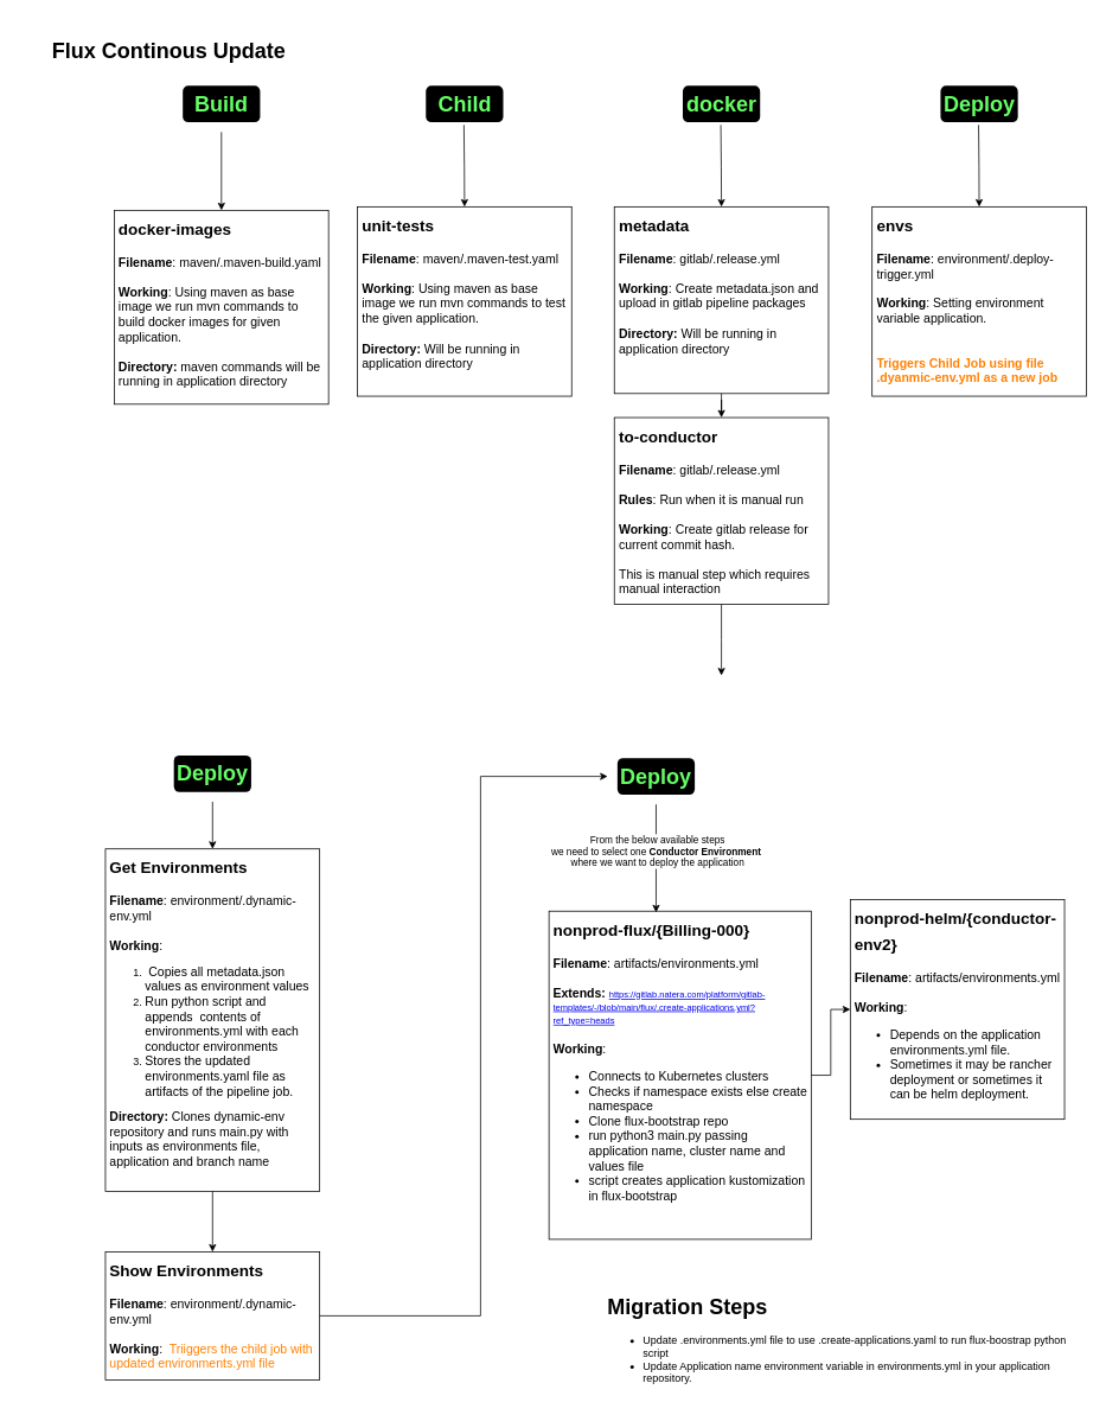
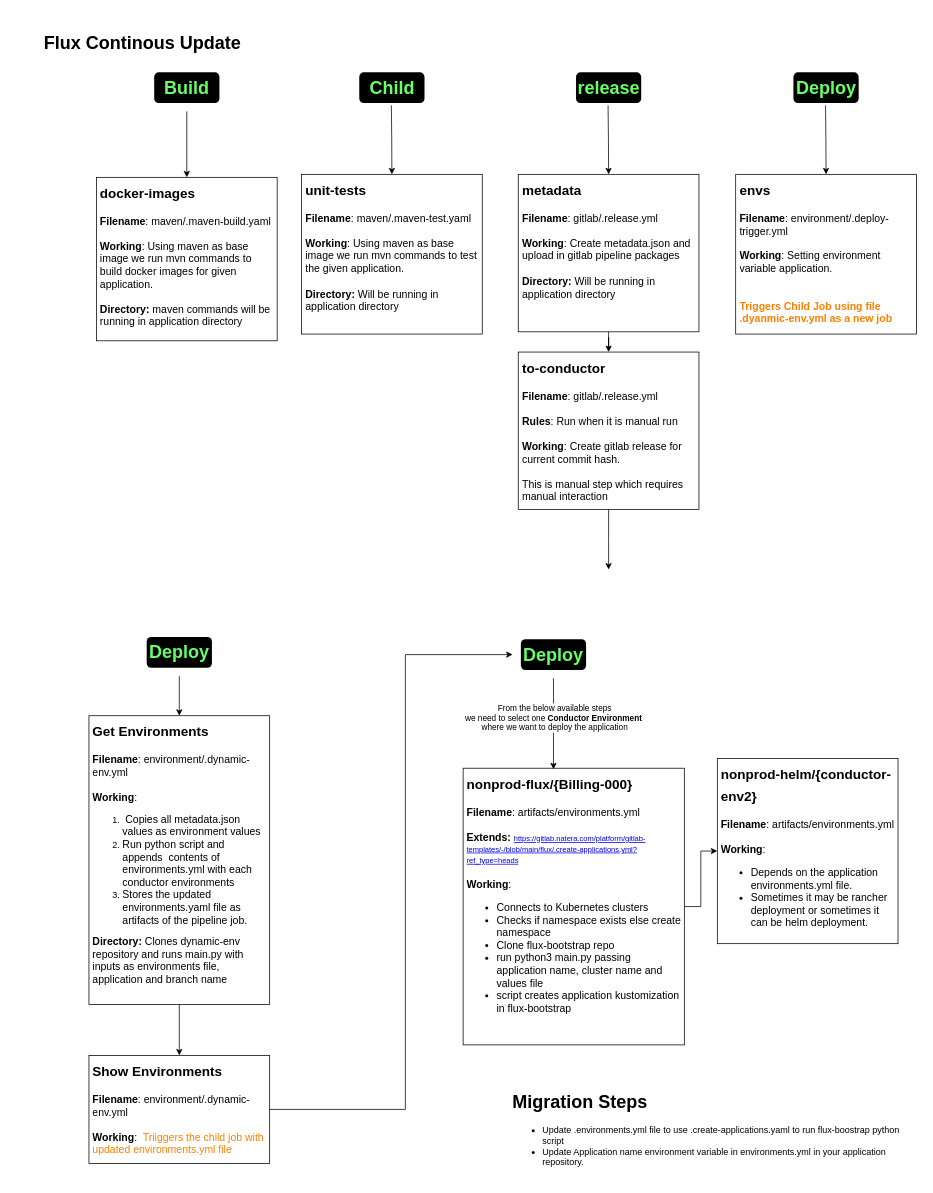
  <mxCell id="0" />
  <mxCell id="1" parent="0" />
  <mxCell id="2" style="edgeStyle=orthogonalEdgeStyle;rounded=0;orthogonalLoop=1;jettySize=auto;html=1;entryX=0.5;entryY=0;entryDx=0;entryDy=0;" parent="1" source="3" target="4" edge="1"><mxGeometry relative="1" as="geometry" /></mxCell>
  <mxCell id="3" value="&lt;font color=&quot;#66ff66&quot; style=&quot;font-size: 24px;&quot;&gt;&lt;b style=&quot;background-color: rgb(0, 0, 0);&quot;&gt;Build&lt;/b&gt;&lt;/font&gt;" style="text;html=1;strokeColor=none;fillColor=#000000;align=center;verticalAlign=middle;whiteSpace=wrap;rounded=1;perimeterSpacing=11;shadow=0;strokeWidth=1;dashed=1;" parent="1" vertex="1"><mxGeometry x="205" y="96" width="87" height="41" as="geometry" /></mxCell>
  <mxCell id="4" value="&lt;h1&gt;&lt;font style=&quot;font-size: 18px;&quot;&gt;docker-images&lt;/font&gt;&lt;/h1&gt;&lt;div&gt;&lt;font style=&quot;font-size: 14px;&quot;&gt;&lt;b&gt;Filename&lt;/b&gt;: maven/.maven-build.yaml&lt;/font&gt;&lt;/div&gt;&lt;div&gt;&lt;font style=&quot;font-size: 14px;&quot;&gt;&lt;br&gt;&lt;/font&gt;&lt;/div&gt;&lt;div&gt;&lt;font style=&quot;font-size: 14px;&quot;&gt;&lt;b&gt;Working&lt;/b&gt;: Using maven as base image we run mvn commands to build docker images for given application.&amp;nbsp;&lt;/font&gt;&lt;/div&gt;&lt;div&gt;&lt;font style=&quot;font-size: 14px;&quot;&gt;&lt;b&gt;&lt;br&gt;&lt;/b&gt;&lt;/font&gt;&lt;/div&gt;&lt;div&gt;&lt;font style=&quot;font-size: 14px;&quot;&gt;&lt;b&gt;Directory: &lt;/b&gt;maven commands will be running in application directory&lt;br&gt;&lt;br&gt;&lt;br&gt;&lt;/font&gt;&lt;/div&gt;" style="text;html=1;strokeColor=default;fillColor=none;spacing=5;spacingTop=-20;whiteSpace=wrap;overflow=hidden;rounded=0;" parent="1" vertex="1"><mxGeometry x="128" y="236" width="241" height="218" as="geometry" /></mxCell>
  <mxCell id="5" style="edgeStyle=orthogonalEdgeStyle;rounded=0;orthogonalLoop=1;jettySize=auto;html=1;entryX=0.5;entryY=0;entryDx=0;entryDy=0;" parent="1" target="6" edge="1"><mxGeometry relative="1" as="geometry"><mxPoint x="521.3" y="140" as="sourcePoint" /></mxGeometry></mxCell>
  <mxCell id="6" value="&lt;h1&gt;&lt;span style=&quot;font-size: 18px;&quot;&gt;unit-tests&lt;/span&gt;&lt;/h1&gt;&lt;div&gt;&lt;font style=&quot;font-size: 14px;&quot;&gt;&lt;b&gt;Filename&lt;/b&gt;: maven/.maven-test.yaml&lt;/font&gt;&lt;/div&gt;&lt;div&gt;&lt;font style=&quot;font-size: 14px;&quot;&gt;&lt;b&gt;&lt;br&gt;&lt;/b&gt;&lt;/font&gt;&lt;/div&gt;&lt;div&gt;&lt;font style=&quot;font-size: 14px;&quot;&gt;&lt;b&gt;Working&lt;/b&gt;: Using maven as base image we run mvn commands to test the given application.&amp;nbsp;&lt;/font&gt;&lt;/div&gt;&lt;div&gt;&lt;font style=&quot;font-size: 14px;&quot;&gt;&lt;br&gt;&lt;/font&gt;&lt;/div&gt;&lt;div&gt;&lt;span style=&quot;font-size: 14px;&quot;&gt;&lt;b&gt;Directory: &lt;/b&gt;Will be running in application directory&lt;/span&gt;&lt;/div&gt;" style="text;html=1;strokeColor=default;fillColor=none;spacing=5;spacingTop=-20;whiteSpace=wrap;overflow=hidden;rounded=0;" parent="1" vertex="1"><mxGeometry x="401.5" y="232" width="241" height="213" as="geometry" /></mxCell>
  <mxCell id="7" value="&lt;font color=&quot;#66ff66&quot; style=&quot;font-size: 24px;&quot;&gt;&lt;b style=&quot;background-color: rgb(0, 0, 0);&quot;&gt;Child&lt;/b&gt;&lt;/font&gt;" style="text;html=1;strokeColor=none;fillColor=#000000;align=center;verticalAlign=middle;whiteSpace=wrap;rounded=1;perimeterSpacing=11;shadow=0;strokeWidth=1;dashed=1;" parent="1" vertex="1"><mxGeometry x="478.5" y="96" width="87" height="41" as="geometry" /></mxCell>
  <mxCell id="8" style="edgeStyle=orthogonalEdgeStyle;rounded=0;orthogonalLoop=1;jettySize=auto;html=1;entryX=0.5;entryY=0;entryDx=0;entryDy=0;" parent="1" target="10" edge="1"><mxGeometry relative="1" as="geometry"><mxPoint x="810.3" y="140" as="sourcePoint" /></mxGeometry></mxCell>
  <mxCell id="9" style="edgeStyle=orthogonalEdgeStyle;rounded=0;orthogonalLoop=1;jettySize=auto;html=1;exitX=0.5;exitY=1;exitDx=0;exitDy=0;" parent="1" source="10" target="13" edge="1"><mxGeometry relative="1" as="geometry" /></mxCell>
  <mxCell id="10" value="&lt;h1&gt;&lt;span style=&quot;font-size: 18px;&quot;&gt;metadata&lt;/span&gt;&lt;/h1&gt;&lt;div&gt;&lt;font style=&quot;font-size: 14px;&quot;&gt;&lt;b&gt;Filename&lt;/b&gt;: gitlab/.release.yml&lt;/font&gt;&lt;/div&gt;&lt;div&gt;&lt;font style=&quot;font-size: 14px;&quot;&gt;&lt;b&gt;&lt;br&gt;&lt;/b&gt;&lt;/font&gt;&lt;/div&gt;&lt;div&gt;&lt;font style=&quot;font-size: 14px;&quot;&gt;&lt;b&gt;Working&lt;/b&gt;: Create metadata.json and upload in gitlab pipeline packages&lt;/font&gt;&lt;/div&gt;&lt;div&gt;&lt;font style=&quot;font-size: 14px;&quot;&gt;&lt;br&gt;&lt;/font&gt;&lt;/div&gt;&lt;div&gt;&lt;span style=&quot;font-size: 14px;&quot;&gt;&lt;b&gt;Directory: &lt;/b&gt;Will be running in application directory&lt;/span&gt;&lt;/div&gt;" style="text;html=1;strokeColor=default;fillColor=none;spacing=5;spacingTop=-20;whiteSpace=wrap;overflow=hidden;rounded=0;" parent="1" vertex="1"><mxGeometry x="690.5" y="232" width="241" height="210" as="geometry" /></mxCell>
- <mxCell id="11" value="&lt;font color=&quot;#66ff66&quot; style=&quot;font-size: 24px;&quot;&gt;&lt;b style=&quot;background-color: rgb(0, 0, 0);&quot;&gt;docker&lt;/b&gt;&lt;/font&gt;" style="text;html=1;strokeColor=none;fillColor=#000000;align=center;verticalAlign=middle;whiteSpace=wrap;rounded=1;perimeterSpacing=11;shadow=0;strokeWidth=1;dashed=1;" parent="1" vertex="1"><mxGeometry x="767.5" y="96" width="87" height="41" as="geometry" /></mxCell>
+ <mxCell id="11" value="&lt;font color=&quot;#66ff66&quot; style=&quot;font-size: 24px;&quot;&gt;&lt;b style=&quot;background-color: rgb(0, 0, 0);&quot;&gt;release&lt;/b&gt;&lt;/font&gt;" style="text;html=1;strokeColor=none;fillColor=#000000;align=center;verticalAlign=middle;whiteSpace=wrap;rounded=1;perimeterSpacing=11;shadow=0;strokeWidth=1;dashed=1;" parent="1" vertex="1"><mxGeometry x="767.5" y="96" width="87" height="41" as="geometry" /></mxCell>
  <mxCell id="12" value="" style="edgeStyle=orthogonalEdgeStyle;rounded=0;orthogonalLoop=1;jettySize=auto;html=1;" parent="1" source="13" edge="1"><mxGeometry relative="1" as="geometry"><mxPoint x="811" y="759" as="targetPoint" /></mxGeometry></mxCell>
  <mxCell id="13" value="&lt;h1&gt;&lt;span style=&quot;font-size: 18px;&quot;&gt;to-conductor&lt;/span&gt;&lt;/h1&gt;&lt;div&gt;&lt;font style=&quot;font-size: 14px;&quot;&gt;&lt;b&gt;Filename&lt;/b&gt;: gitlab/.release.yml&lt;/font&gt;&lt;/div&gt;&lt;div&gt;&lt;font style=&quot;font-size: 14px;&quot;&gt;&lt;br&gt;&lt;/font&gt;&lt;/div&gt;&lt;div&gt;&lt;font style=&quot;font-size: 14px;&quot;&gt;&lt;b&gt;Rules&lt;/b&gt;: Run when it is manual run&lt;/font&gt;&lt;/div&gt;&lt;div&gt;&lt;font style=&quot;font-size: 14px;&quot;&gt;&lt;b&gt;&lt;br&gt;&lt;/b&gt;&lt;/font&gt;&lt;/div&gt;&lt;div&gt;&lt;font style=&quot;font-size: 14px;&quot;&gt;&lt;b&gt;Working&lt;/b&gt;: Create gitlab release for current commit hash.&lt;br&gt;&lt;br&gt;This is manual step which requires manual interaction&lt;/font&gt;&lt;/div&gt;&lt;div&gt;&lt;br&gt;&lt;/div&gt;" style="text;html=1;strokeColor=default;fillColor=none;spacing=5;spacingTop=-20;whiteSpace=wrap;overflow=hidden;rounded=0;" parent="1" vertex="1"><mxGeometry x="690.5" y="469" width="241" height="210" as="geometry" /></mxCell>
  <mxCell id="14" style="edgeStyle=orthogonalEdgeStyle;rounded=0;orthogonalLoop=1;jettySize=auto;html=1;entryX=0.5;entryY=0;entryDx=0;entryDy=0;" parent="1" target="15" edge="1"><mxGeometry relative="1" as="geometry"><mxPoint x="1100.3" y="140" as="sourcePoint" /></mxGeometry></mxCell>
  <mxCell id="15" value="&lt;h1&gt;&lt;span style=&quot;font-size: 18px;&quot;&gt;envs&lt;/span&gt;&lt;/h1&gt;&lt;div&gt;&lt;font style=&quot;font-size: 14px;&quot;&gt;&lt;b&gt;Filename&lt;/b&gt;: environment/.deploy-trigger.yml&lt;/font&gt;&lt;/div&gt;&lt;div&gt;&lt;font style=&quot;font-size: 14px;&quot;&gt;&lt;b&gt;&lt;br&gt;&lt;/b&gt;&lt;/font&gt;&lt;/div&gt;&lt;div&gt;&lt;font style=&quot;font-size: 14px;&quot;&gt;&lt;b&gt;Working&lt;/b&gt;: Setting environment variable application.&lt;br&gt;&lt;br&gt;&lt;br&gt;&lt;b&gt;&lt;font color=&quot;#ff8000&quot;&gt;Triggers Child Job using file .dyanmic-env.yml as a new job&lt;/font&gt;&lt;/b&gt;&lt;/font&gt;&lt;/div&gt;&lt;div&gt;&lt;br&gt;&lt;/div&gt;" style="text;html=1;strokeColor=default;fillColor=none;spacing=5;spacingTop=-20;whiteSpace=wrap;overflow=hidden;rounded=0;" parent="1" vertex="1"><mxGeometry x="980.5" y="232" width="241" height="213" as="geometry" /></mxCell>
  <mxCell id="16" value="&lt;font color=&quot;#66ff66&quot; style=&quot;font-size: 24px;&quot;&gt;&lt;b style=&quot;background-color: rgb(0, 0, 0);&quot;&gt;Deploy&lt;/b&gt;&lt;/font&gt;" style="text;html=1;strokeColor=none;fillColor=#000000;align=center;verticalAlign=middle;whiteSpace=wrap;rounded=1;perimeterSpacing=11;shadow=0;strokeWidth=1;dashed=1;" parent="1" vertex="1"><mxGeometry x="1057.5" y="96" width="87" height="41" as="geometry" /></mxCell>
  <mxCell id="17" style="edgeStyle=orthogonalEdgeStyle;rounded=0;orthogonalLoop=1;jettySize=auto;html=1;" parent="1" source="18" target="20" edge="1"><mxGeometry relative="1" as="geometry" /></mxCell>
  <mxCell id="18" value="&lt;font color=&quot;#66ff66&quot; style=&quot;font-size: 24px;&quot;&gt;&lt;b style=&quot;background-color: rgb(0, 0, 0);&quot;&gt;Deploy&lt;/b&gt;&lt;/font&gt;" style="text;html=1;strokeColor=none;fillColor=#000000;align=center;verticalAlign=middle;whiteSpace=wrap;rounded=1;perimeterSpacing=11;shadow=0;strokeWidth=1;dashed=1;" parent="1" vertex="1"><mxGeometry x="195" y="849" width="87" height="41" as="geometry" /></mxCell>
  <mxCell id="19" style="edgeStyle=orthogonalEdgeStyle;rounded=0;orthogonalLoop=1;jettySize=auto;html=1;entryX=0.5;entryY=0;entryDx=0;entryDy=0;" parent="1" source="20" target="22" edge="1"><mxGeometry relative="1" as="geometry" /></mxCell>
  <mxCell id="20" value="&lt;h1&gt;&lt;span style=&quot;font-size: 18px;&quot;&gt;Get Environments&lt;/span&gt;&lt;/h1&gt;&lt;div&gt;&lt;font style=&quot;font-size: 14px;&quot;&gt;&lt;b&gt;Filename&lt;/b&gt;: environment/.dynamic-env.yml&lt;/font&gt;&lt;/div&gt;&lt;div&gt;&lt;b style=&quot;font-size: 14px; background-color: initial;&quot;&gt;&lt;br&gt;&lt;/b&gt;&lt;/div&gt;&lt;div&gt;&lt;b style=&quot;font-size: 14px; background-color: initial;&quot;&gt;Working&lt;/b&gt;&lt;span style=&quot;font-size: 14px; background-color: initial;&quot;&gt;:&lt;/span&gt;&lt;/div&gt;&lt;div&gt;&lt;ol&gt;&lt;li&gt;&lt;font style=&quot;font-size: 14px;&quot;&gt;&amp;nbsp;Copies all metadata.json values as environment values&lt;/font&gt;&lt;/li&gt;&lt;li&gt;&lt;span style=&quot;font-size: 14px;&quot;&gt;Run python script and appends&amp;nbsp; contents of environments.yml with each conductor environments&lt;/span&gt;&lt;/li&gt;&lt;li&gt;&lt;font style=&quot;font-size: 14px;&quot;&gt;Stores the updated environments.yaml file as artifacts of the pipeline job.&lt;/font&gt;&lt;/li&gt;&lt;/ol&gt;&lt;/div&gt;&lt;div&gt;&lt;font style=&quot;font-size: 14px;&quot;&gt;&lt;b&gt;Directory: &lt;/b&gt;Clones dynamic-env repository and runs main.py with inputs as environments file, application and branch name&lt;br&gt;&lt;br&gt;&lt;br&gt;&lt;/font&gt;&lt;/div&gt;" style="text;html=1;strokeColor=default;fillColor=none;spacing=5;spacingTop=-20;whiteSpace=wrap;overflow=hidden;rounded=0;" parent="1" vertex="1"><mxGeometry x="118" y="954" width="241" height="385" as="geometry" /></mxCell>
  <mxCell id="21" style="edgeStyle=orthogonalEdgeStyle;rounded=0;orthogonalLoop=1;jettySize=auto;html=1;entryX=0;entryY=0.5;entryDx=0;entryDy=0;" parent="1" source="22" target="25" edge="1"><mxGeometry relative="1" as="geometry"><Array as="points"><mxPoint x="540" y="1479" /><mxPoint x="540" y="873" /></Array></mxGeometry></mxCell>
  <mxCell id="22" value="&lt;h1&gt;&lt;span style=&quot;font-size: 18px;&quot;&gt;Show Environments&lt;/span&gt;&lt;/h1&gt;&lt;div&gt;&lt;font style=&quot;font-size: 14px;&quot;&gt;&lt;b&gt;Filename&lt;/b&gt;: environment/.dynamic-env.yml&lt;/font&gt;&lt;/div&gt;&lt;div&gt;&lt;font style=&quot;font-size: 14px;&quot;&gt;&lt;br&gt;&lt;/font&gt;&lt;/div&gt;&lt;div&gt;&lt;font style=&quot;font-size: 14px;&quot;&gt;&lt;b&gt;Working&lt;/b&gt;:&amp;nbsp; &lt;font color=&quot;#ff8000&quot;&gt;Triiggers the child job with updated environments.yml file&amp;nbsp;&lt;/font&gt;&lt;/font&gt;&lt;/div&gt;&lt;div&gt;&lt;font style=&quot;font-size: 14px;&quot;&gt;&lt;br&gt;&lt;/font&gt;&lt;/div&gt;&lt;div&gt;&lt;br&gt;&lt;/div&gt;&lt;div&gt;&lt;font style=&quot;font-size: 14px;&quot;&gt;&lt;br&gt;&lt;/font&gt;&lt;/div&gt;" style="text;html=1;strokeColor=default;fillColor=none;spacing=5;spacingTop=-20;whiteSpace=wrap;overflow=hidden;rounded=0;" parent="1" vertex="1"><mxGeometry x="118" y="1407" width="241" height="144" as="geometry" /></mxCell>
  <mxCell id="23" style="edgeStyle=orthogonalEdgeStyle;rounded=0;orthogonalLoop=1;jettySize=auto;html=1;" parent="1" source="25" edge="1"><mxGeometry relative="1" as="geometry"><mxPoint x="737.5" y="1025.4" as="targetPoint" /></mxGeometry></mxCell>
  <mxCell id="24" value="From the below available steps&lt;br&gt;we need to select one &lt;b&gt;Conductor Environment&amp;nbsp;&lt;/b&gt;&lt;br&gt;where we want to deploy the application" style="edgeLabel;html=1;align=center;verticalAlign=middle;resizable=0;points=[];" parent="23" vertex="1" connectable="0"><mxGeometry x="-0.094" relative="1" as="geometry"><mxPoint x="1" y="-3" as="offset" /></mxGeometry></mxCell>
  <mxCell id="25" value="&lt;font color=&quot;#66ff66&quot; style=&quot;font-size: 24px;&quot;&gt;&lt;b style=&quot;background-color: rgb(0, 0, 0);&quot;&gt;Deploy&lt;/b&gt;&lt;/font&gt;" style="text;html=1;strokeColor=none;fillColor=#000000;align=center;verticalAlign=middle;whiteSpace=wrap;rounded=1;perimeterSpacing=11;shadow=0;strokeWidth=1;dashed=1;" parent="1" vertex="1"><mxGeometry x="694" y="852" width="87" height="41" as="geometry" /></mxCell>
  <mxCell id="26" value="" style="edgeStyle=orthogonalEdgeStyle;rounded=0;orthogonalLoop=1;jettySize=auto;html=1;" parent="1" source="27" target="28" edge="1"><mxGeometry relative="1" as="geometry" /></mxCell>
  <mxCell id="27" value="&lt;h1&gt;&lt;span style=&quot;font-size: 18px;&quot;&gt;nonprod-flux/{Billing-000}&lt;/span&gt;&lt;/h1&gt;&lt;div&gt;&lt;font style=&quot;font-size: 14px;&quot;&gt;&lt;b&gt;Filename&lt;/b&gt;: artifacts/environments.yml&lt;/font&gt;&lt;/div&gt;&lt;div&gt;&lt;font style=&quot;font-size: 14px;&quot;&gt;&lt;br&gt;&lt;/font&gt;&lt;/div&gt;&lt;div&gt;&lt;font style=&quot;&quot;&gt;&lt;b style=&quot;font-size: 14px;&quot;&gt;Extends:&lt;/b&gt;&lt;span style=&quot;font-size: 14px;&quot;&gt;&amp;nbsp;&lt;/span&gt;&lt;a style=&quot;border-color: var(--border-color);&quot; href=&quot;https://gitlab.natera.com/platform/gitlab-templates/-/blob/main/helm/.helm-deploy.yml?ref_type=heads&quot;&gt;&lt;font style=&quot;font-size: 10px;&quot;&gt;https://gitlab.natera.com/platform/gitlab-templates/-/blob/main/flux/.create-applications.yml?ref_type=heads&lt;/font&gt;&lt;/a&gt;&lt;br&gt;&lt;/font&gt;&lt;/div&gt;&lt;div&gt;&lt;font style=&quot;font-size: 14px;&quot;&gt;&lt;b&gt;&lt;br&gt;&lt;/b&gt;&lt;/font&gt;&lt;/div&gt;&lt;div&gt;&lt;font style=&quot;font-size: 14px;&quot;&gt;&lt;b&gt;Working&lt;/b&gt;:&amp;nbsp; &lt;br&gt;&lt;ul&gt;&lt;li&gt;Connects to Kubernetes clusters&lt;br&gt;&lt;/li&gt;&lt;li&gt;Checks if namespace exists else create namespace&lt;br&gt;&lt;/li&gt;&lt;li&gt;Clone flux-bootstrap repo&lt;/li&gt;&lt;li&gt;run python3 main.py passing application name, cluster name and values file&lt;/li&gt;&lt;li&gt;script creates application kustomization in flux-bootstrap&lt;/li&gt;&lt;/ul&gt;&lt;br&gt;&lt;/font&gt;&lt;/div&gt;" style="text;html=1;strokeColor=default;fillColor=none;spacing=5;spacingTop=-20;whiteSpace=wrap;overflow=hidden;rounded=0;" parent="1" vertex="1"><mxGeometry x="617" y="1024" width="295" height="369" as="geometry" /></mxCell>
  <mxCell id="28" value="&lt;h1&gt;&lt;span style=&quot;font-size: 18px;&quot;&gt;nonprod-helm/{conductor-env2}&lt;/span&gt;&lt;/h1&gt;&lt;div&gt;&lt;font style=&quot;font-size: 14px;&quot;&gt;&lt;b&gt;Filename&lt;/b&gt;: artifacts/environments.yml&lt;/font&gt;&lt;/div&gt;&lt;div&gt;&lt;font style=&quot;font-size: 14px;&quot;&gt;&lt;b&gt;&lt;br&gt;&lt;/b&gt;&lt;/font&gt;&lt;/div&gt;&lt;div&gt;&lt;font style=&quot;font-size: 14px;&quot;&gt;&lt;b&gt;Working&lt;/b&gt;:&amp;nbsp; &lt;br&gt;&lt;ul&gt;&lt;li&gt;&lt;font style=&quot;font-size: 14px;&quot;&gt;Depends on the application environments.yml file.&lt;br&gt;&lt;/font&gt;&lt;/li&gt;&lt;li&gt;&lt;font style=&quot;font-size: 14px;&quot;&gt;Sometimes it may be rancher deployment or sometimes it can be helm deployment.&lt;/font&gt;&lt;/li&gt;&lt;/ul&gt;&lt;br&gt;&lt;/font&gt;&lt;/div&gt;" style="text;html=1;strokeColor=default;fillColor=none;spacing=5;spacingTop=-20;whiteSpace=wrap;overflow=hidden;rounded=0;" parent="1" vertex="1"><mxGeometry x="956" y="1011" width="241" height="247" as="geometry" /></mxCell>
  <mxCell id="29" value="&lt;h1&gt;Flux Continous Update&lt;/h1&gt;&lt;div&gt;&lt;br&gt;&lt;/div&gt;" style="text;html=1;align=center;verticalAlign=middle;resizable=0;points=[];autosize=1;strokeColor=none;fillColor=none;" parent="1" vertex="1"><mxGeometry x="20" y="20" width="337" height="87" as="geometry" /></mxCell>
  <mxCell id="30" value="&lt;h1&gt;Migration Steps&lt;/h1&gt;&lt;div&gt;&lt;ul&gt;&lt;li&gt;Update .environments.yml file to use .create-applications.yaml to run flux-boostrap python script&lt;/li&gt;&lt;li&gt;Update Application name environment variable in environments.yml in your application repository.&lt;/li&gt;&lt;/ul&gt;&lt;/div&gt;&lt;div&gt;&lt;br&gt;&lt;/div&gt;" style="text;html=1;strokeColor=none;fillColor=none;spacing=5;spacingTop=-20;whiteSpace=wrap;overflow=hidden;rounded=0;" parent="1" vertex="1"><mxGeometry x="678" y="1449" width="542" height="120" as="geometry" /></mxCell>
